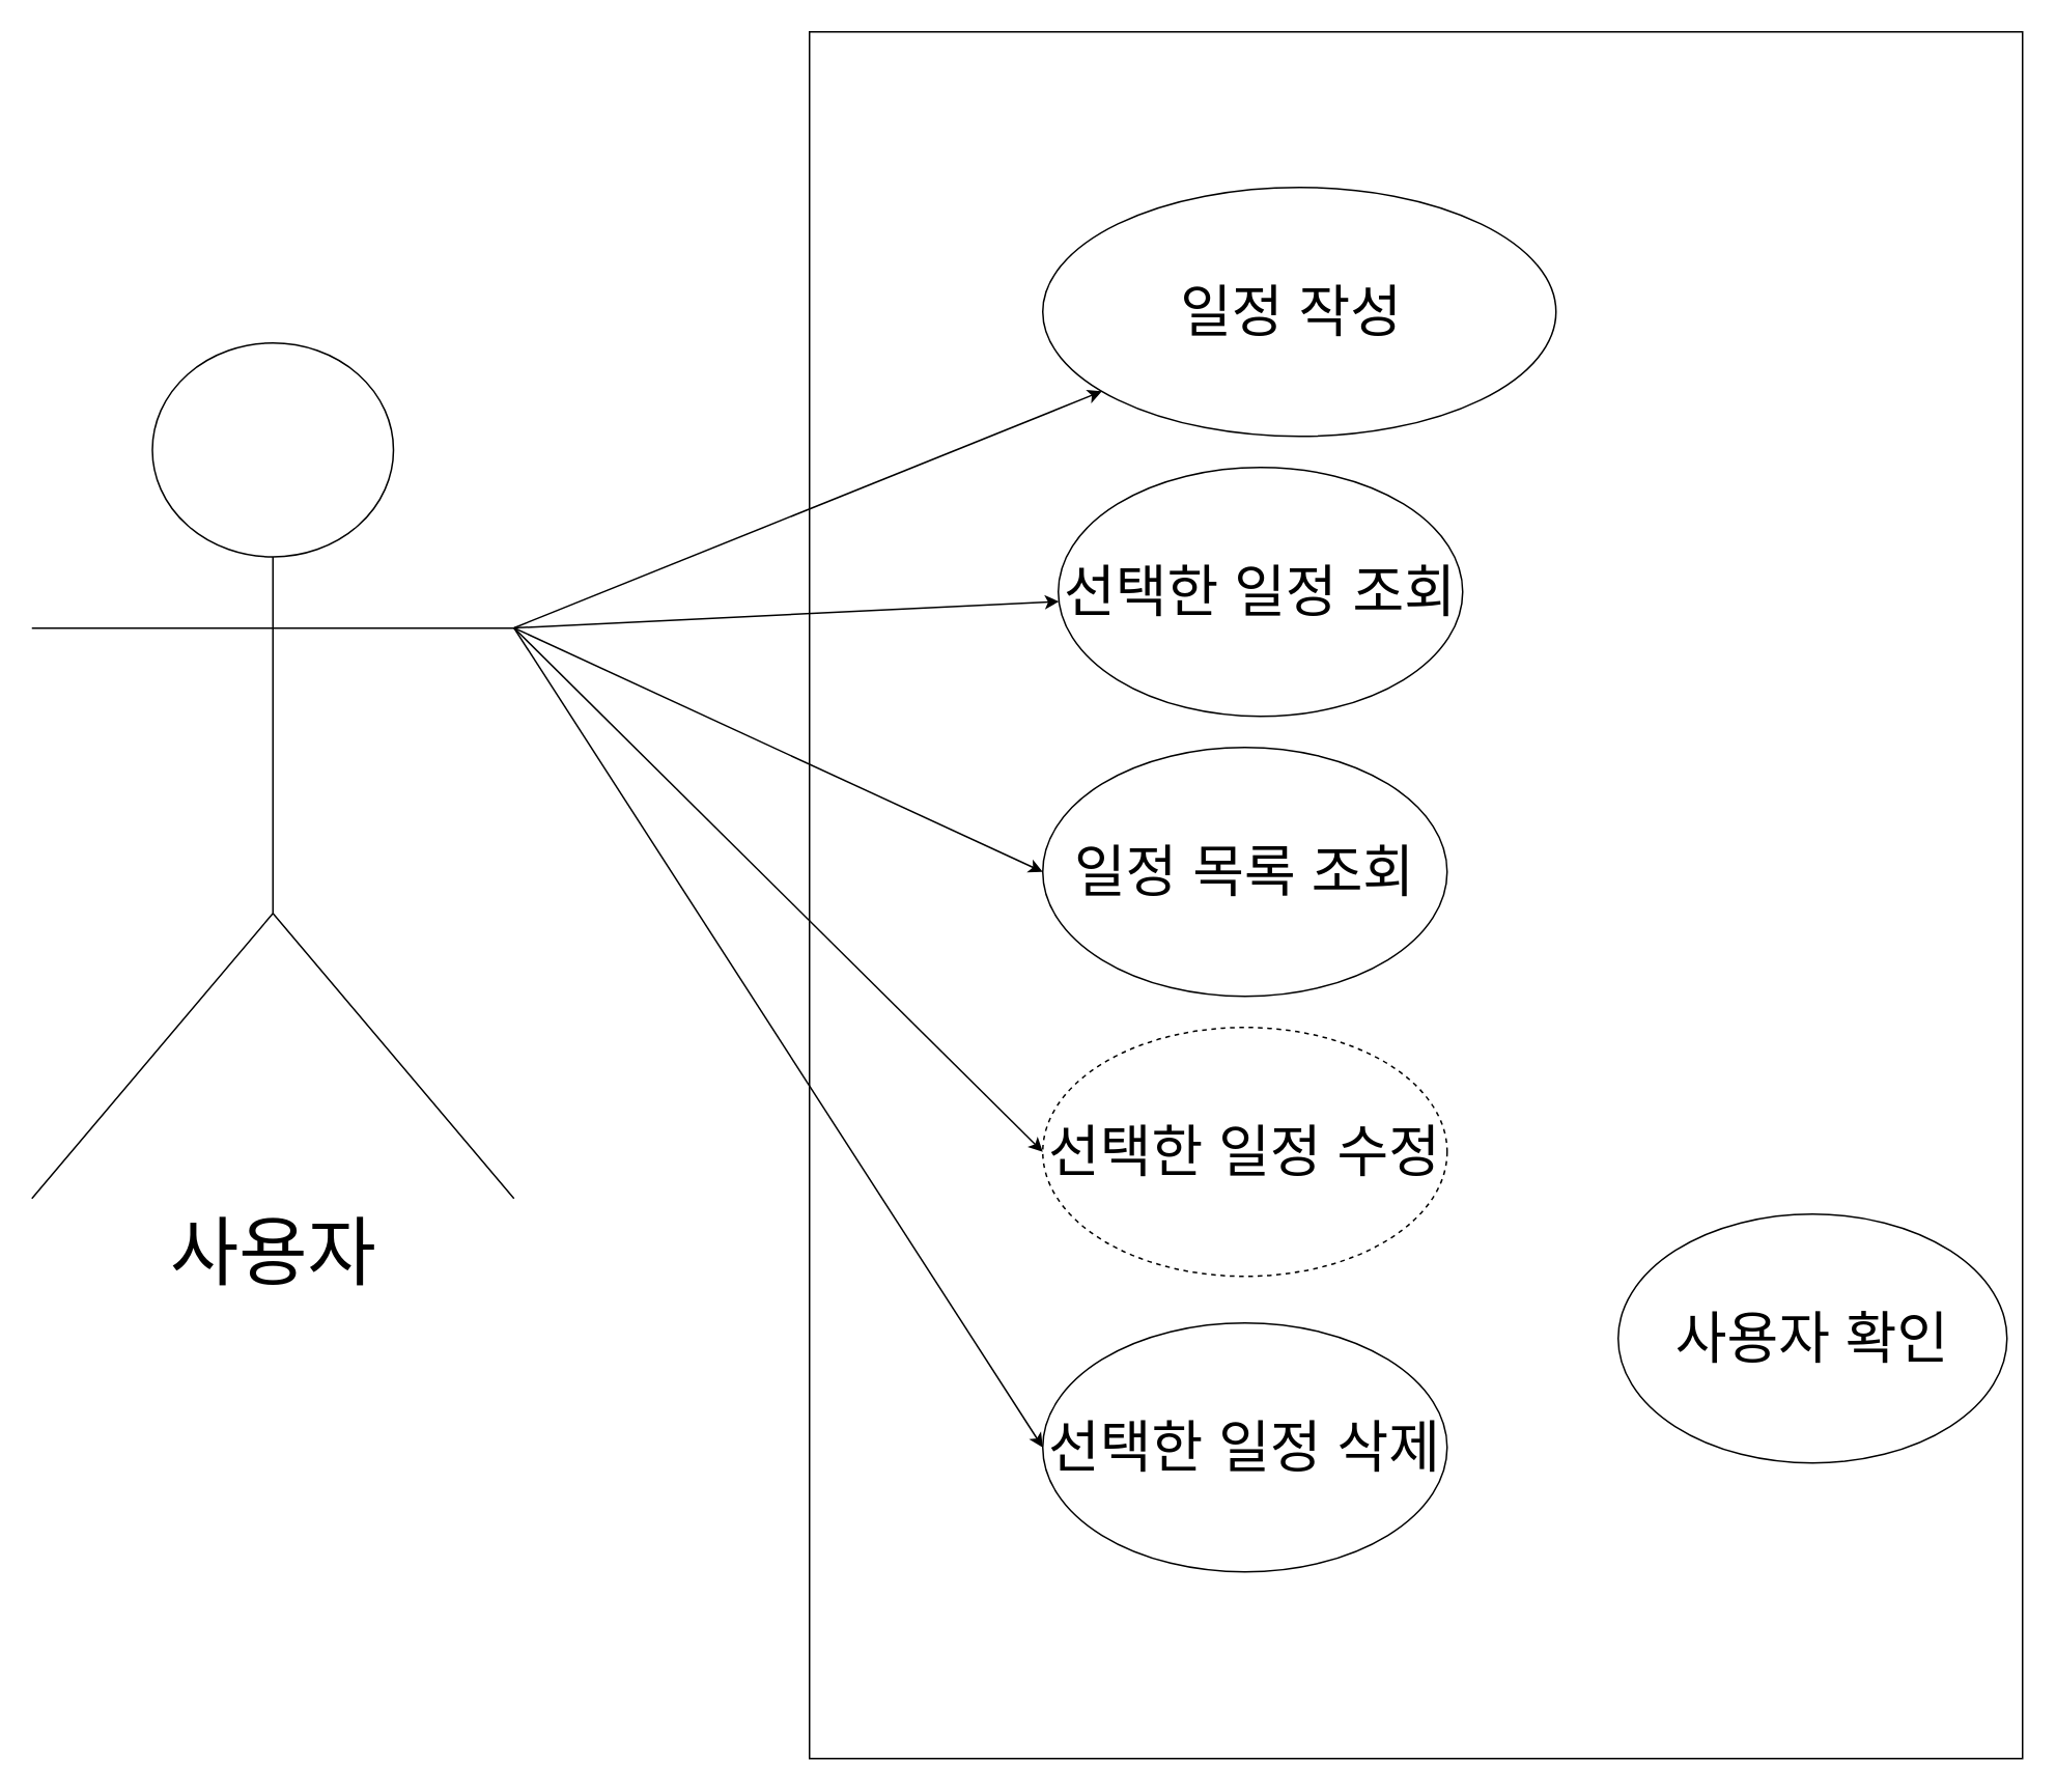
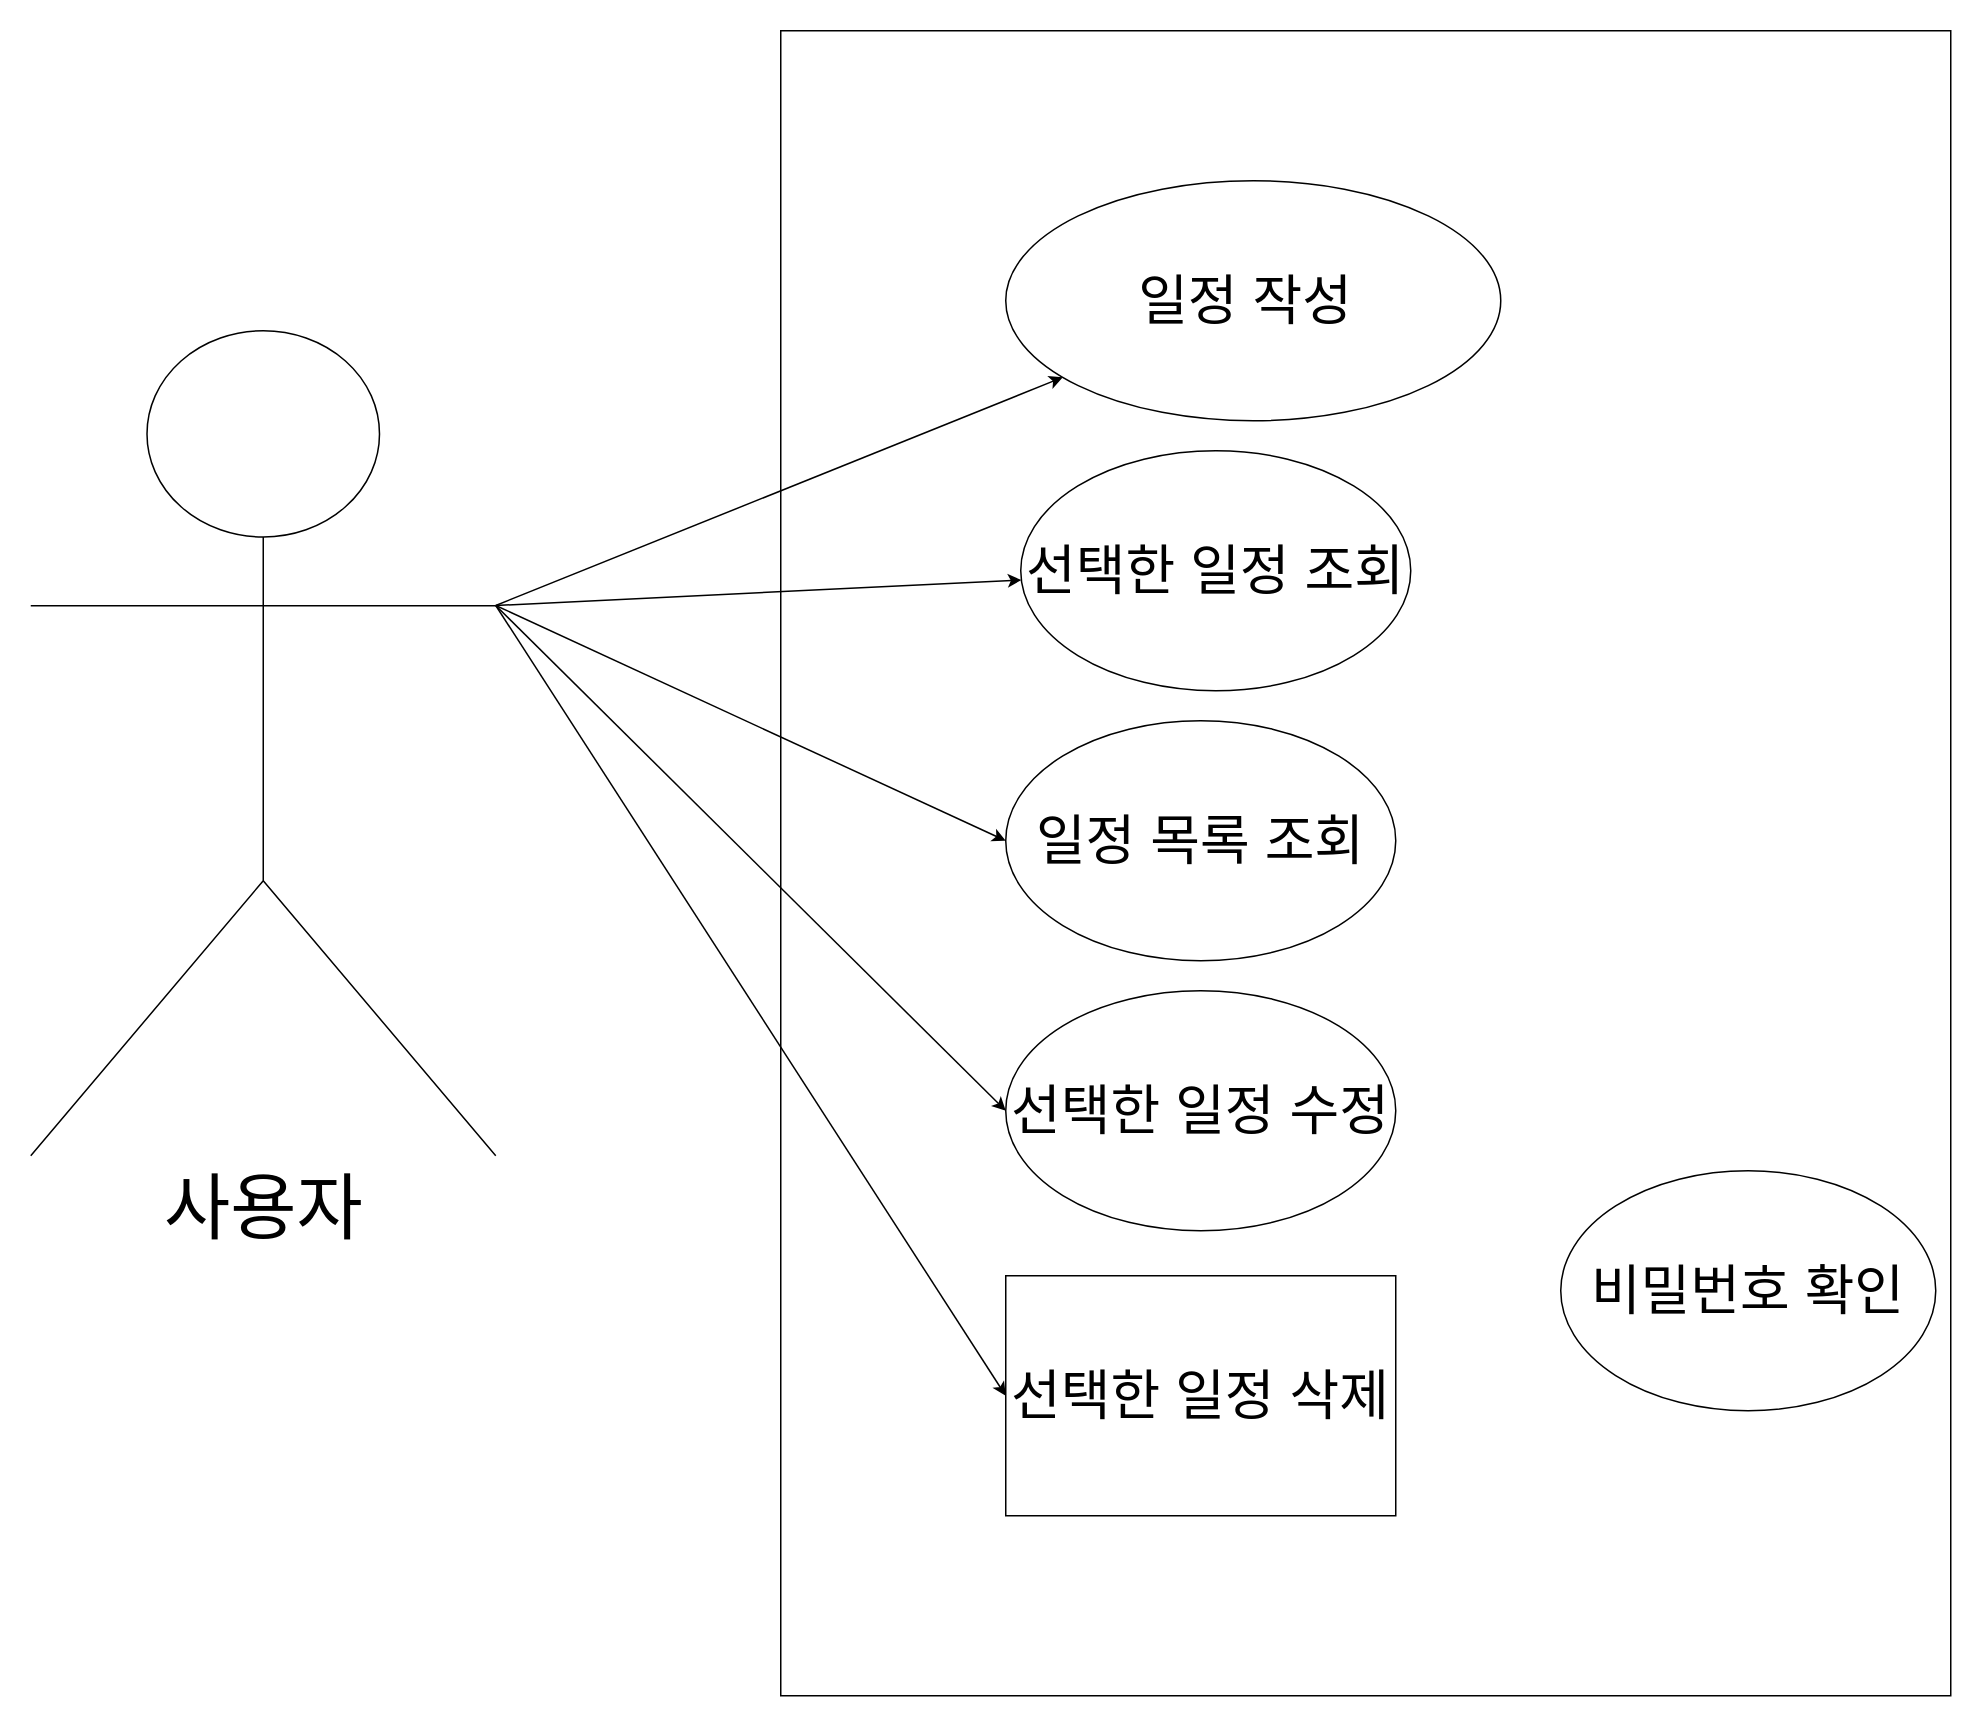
  <mxCell id="0" />
  <mxCell id="1" parent="0" />
  <mxCell id="2" value="" style="rounded=0;whiteSpace=wrap;html=1;" vertex="1" parent="1"><mxGeometry x="520" y="20" width="780" height="1110" as="geometry" /></mxCell>
  <mxCell id="3" value="&lt;font style=&quot;font-size: 36px;&quot;&gt;일정 작성&amp;nbsp;&lt;/font&gt;" style="ellipse;whiteSpace=wrap;html=1;" vertex="1" parent="1"><mxGeometry x="670" y="120" width="330" height="160" as="geometry" /></mxCell>
  <mxCell id="4" value="&lt;font style=&quot;font-size: 36px;&quot;&gt;선택한 일정 조회&lt;/font&gt;" style="ellipse;whiteSpace=wrap;html=1;" vertex="1" parent="1"><mxGeometry x="680" y="300" width="260" height="160" as="geometry" /></mxCell>
  <mxCell id="5" value="&lt;font style=&quot;font-size: 36px;&quot;&gt;일정 목록 조회&lt;/font&gt;" style="ellipse;whiteSpace=wrap;html=1;" vertex="1" parent="1"><mxGeometry x="670" y="480" width="260" height="160" as="geometry" /></mxCell>
- <mxCell id="6" value="&lt;font style=&quot;font-size: 36px;&quot;&gt;선택한 일정 수정&lt;/font&gt;" style="ellipse;whiteSpace=wrap;html=1;dashed=1;" vertex="1" parent="1"><mxGeometry x="670" y="660" width="260" height="160" as="geometry" /></mxCell>
- <mxCell id="7" value="&lt;font style=&quot;font-size: 36px;&quot;&gt;선택한 일정 삭제&lt;/font&gt;" style="ellipse;whiteSpace=wrap;html=1;" vertex="1" parent="1"><mxGeometry x="670" y="850" width="260" height="160" as="geometry" /></mxCell>
+ <mxCell id="6" value="&lt;font style=&quot;font-size: 36px;&quot;&gt;선택한 일정 수정&lt;/font&gt;" style="ellipse;whiteSpace=wrap;html=1;" vertex="1" parent="1"><mxGeometry x="670" y="660" width="260" height="160" as="geometry" /></mxCell>
+ <mxCell id="7" value="&lt;font style=&quot;font-size: 36px;&quot;&gt;선택한 일정 삭제&lt;/font&gt;" style="whiteSpace=wrap;html=1;rounded=0;" vertex="1" parent="1"><mxGeometry x="670" y="850" width="260" height="160" as="geometry" /></mxCell>
  <mxCell id="8" value="&lt;font style=&quot;font-size: 48px;&quot;&gt;사용자&lt;/font&gt;" style="shape=umlActor;verticalLabelPosition=bottom;verticalAlign=top;html=1;outlineConnect=0;" vertex="1" parent="1"><mxGeometry x="20" y="220" width="310" height="550" as="geometry" /></mxCell>
- <mxCell id="9" value="&lt;font style=&quot;font-size: 36px;&quot;&gt;사용자 확인&lt;/font&gt;" style="ellipse;whiteSpace=wrap;html=1;" vertex="1" parent="1"><mxGeometry x="1040" y="780" width="250" height="160" as="geometry" /></mxCell>
+ <mxCell id="9" value="&lt;font style=&quot;font-size: 36px;&quot;&gt;비밀번호 확인&lt;/font&gt;" style="ellipse;whiteSpace=wrap;html=1;" vertex="1" parent="1"><mxGeometry x="1040" y="780" width="250" height="160" as="geometry" /></mxCell>
  <mxCell id="10" value="" style="endArrow=classic;html=1;rounded=0;exitX=1;exitY=0.333;exitDx=0;exitDy=0;exitPerimeter=0;" edge="1" parent="1" source="8" target="3"><mxGeometry width="50" height="50" relative="1" as="geometry"><mxPoint x="330" y="400" as="sourcePoint" /><mxPoint x="690" y="310" as="targetPoint" /></mxGeometry></mxCell>
  <mxCell id="11" value="" style="endArrow=classic;html=1;rounded=0;exitX=1;exitY=0.333;exitDx=0;exitDy=0;exitPerimeter=0;" edge="1" parent="1" source="8" target="4"><mxGeometry width="50" height="50" relative="1" as="geometry"><mxPoint x="340" y="432" as="sourcePoint" /><mxPoint x="707" y="259" as="targetPoint" /></mxGeometry></mxCell>
  <mxCell id="12" value="" style="endArrow=classic;html=1;rounded=0;entryX=0;entryY=0.5;entryDx=0;entryDy=0;exitX=1;exitY=0.333;exitDx=0;exitDy=0;exitPerimeter=0;" edge="1" parent="1" source="8" target="5"><mxGeometry width="50" height="50" relative="1" as="geometry"><mxPoint x="350" y="442" as="sourcePoint" /><mxPoint x="691" y="462" as="targetPoint" /></mxGeometry></mxCell>
  <mxCell id="13" value="" style="endArrow=classic;html=1;rounded=0;fontStyle=1;entryX=0;entryY=0.5;entryDx=0;entryDy=0;exitX=1;exitY=0.333;exitDx=0;exitDy=0;exitPerimeter=0;" edge="1" parent="1" source="8" target="6"><mxGeometry width="50" height="50" relative="1" as="geometry"><mxPoint x="340" y="400" as="sourcePoint" /><mxPoint x="701" y="472" as="targetPoint" /></mxGeometry></mxCell>
  <mxCell id="14" value="" style="endArrow=classic;html=1;rounded=0;fontStyle=1;entryX=0;entryY=0.5;entryDx=0;entryDy=0;exitX=1;exitY=0.333;exitDx=0;exitDy=0;exitPerimeter=0;" edge="1" parent="1" source="8" target="7"><mxGeometry width="50" height="50" relative="1" as="geometry"><mxPoint x="330" y="400" as="sourcePoint" /><mxPoint x="680" y="750" as="targetPoint" /></mxGeometry></mxCell>
